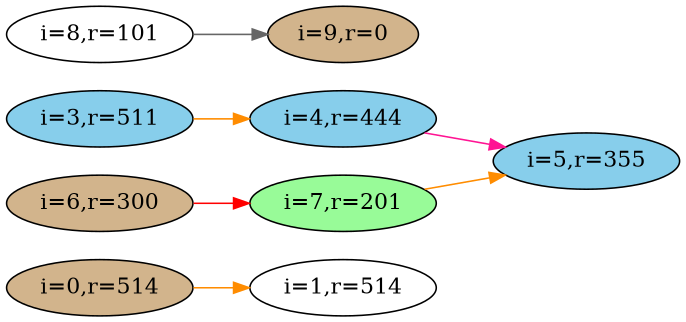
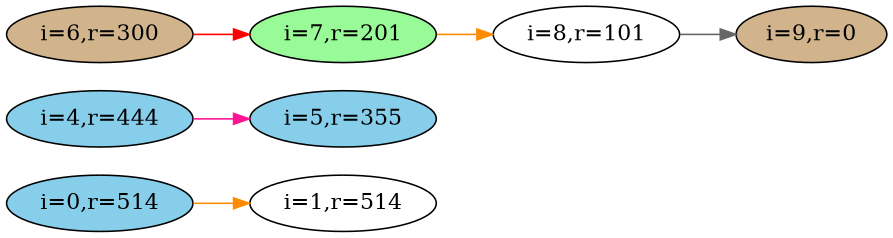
  strict digraph {
    rankdir=LR
    node [fillcolor=skyblue style=filled]
    edge [color=darkorange]
    n1 [fillcolor=white label="i=1,r=514"]
-   n2 [label="i=3,r=511"]
    n3 [label="i=4,r=444"]
    n4 [fillcolor=palegreen label="i=7,r=201"]
    n5 [fillcolor=white label="i=8,r=101"]
    n6 [fillcolor=tan label="i=9,r=0"]
-   n7 [fillcolor=tan label="i=0,r=514"]
+   n7 [label="i=0,r=514"]
    n8 [fillcolor=tan label="i=6,r=300"]
    n9 [label="i=5,r=355"]
-   n2 -> n3
    n3 -> n9 [color=deeppink]
-   n4 -> n9
+   n4 -> n5
    n5 -> n6 [color=gray40]
    n7 -> n1
    n8 -> n4 [color=red]
  }
